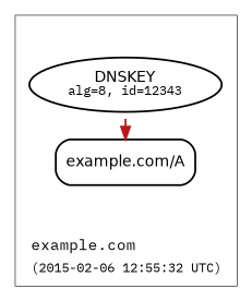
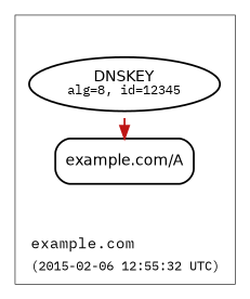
  digraph {
    compound=true
    rankdir=BT
    ranksep=0.3
    fontname="IBM Plex Mono"
    node [penwidth=1.5 shape=point style=invis fontname="IBM Plex Mono"]
    edge [penwidth=1.5 style=invis fontname="IBM Plex Mono"]
    "cluster_example.com_top"
    "cluster_example.com_bottom"
-   n3 [color="#000000" fillcolor="#ffffff" label=<<FONT POINT-SIZE="12" FACE="Helvetica">DNSKEY</FONT><BR/><FONT POINT-SIZE="10">alg=8, id=12343</FONT>> shape=ellipse style=filled]
+   n3 [color="#000000" fillcolor="#ffffff" label=<<FONT POINT-SIZE="12" FACE="Helvetica">DNSKEY</FONT><BR/><FONT POINT-SIZE="10">alg=8, id=12345</FONT>> shape=ellipse style=filled]
    n4 [color="#000000" fillcolor="#ffffff" label=<<FONT POINT-SIZE="12" FACE="Helvetica">example.com/A</FONT>> shape=rectangle style="rounded,filled"]
    subgraph cluster_1 {
      label=<<TABLE BORDER="0"><TR><TD ALIGN="LEFT"><FONT POINT-SIZE="12">example.com</FONT></TD></TR><TR><TD ALIGN="LEFT"><FONT POINT-SIZE="10">(2015-02-06 12:55:32 UTC)</FONT></TD></TR></TABLE>>
      labeljust=l
      penwidth=0.5
      "cluster_example.com_top"
      "cluster_example.com_bottom"
      n3
      n4
    }
    "cluster_example.com_bottom" -> n4
    n3 -> "cluster_example.com_top"
    n4 -> n3 [color="#be1515" dir=back style=dashed]
  }
